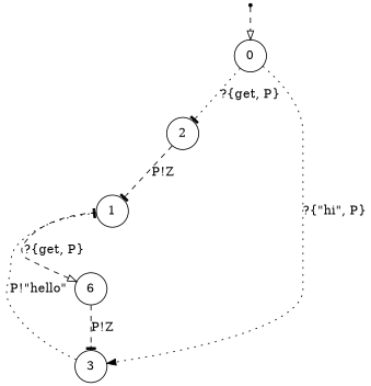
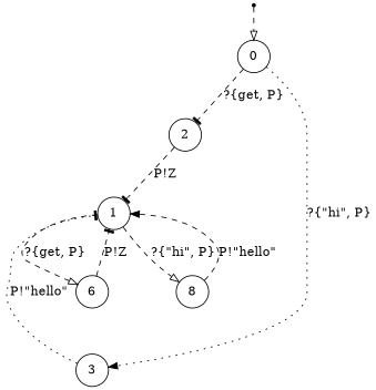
  digraph {
    rankdir=TB
    node [shape=circle]
    edge [arrowhead=tee style=dashed]
    START [shape=point]
    0
    2
    n4 [label=3]
    1
    6
+   8
    START -> 0 [arrowhead=onormal]
-   0 -> 2 [label="?{get, P}" style=dotted]
+   0 -> 2 [label="?{get, P}"]
    0 -> n4 [arrowhead=normal label="?{\"hi\", P}" style=dotted]
    2 -> 1 [label="P!Z"]
    n4 -> 1 [label="P!\"hello\"" style=dotted]
    1 -> 6 [arrowhead=onormal label="?{get, P}"]
-   6 -> n4 [label="P!Z"]
+   1 -> 8 [arrowhead=onormal label="?{\"hi\", P}"]
+   6 -> 1 [label="P!Z"]
+   8 -> 1 [arrowhead=normal label="P!\"hello\""]
  }
